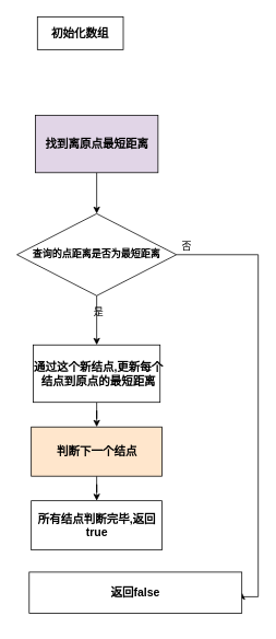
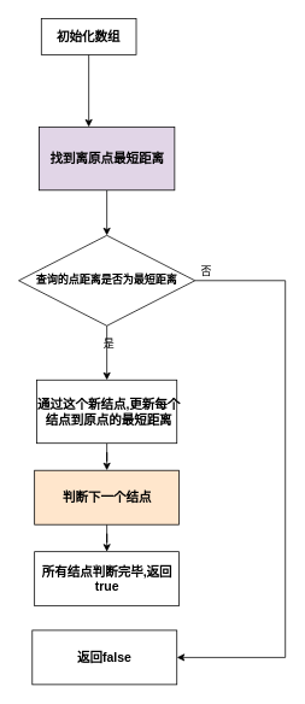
  <mxCell id="0" />
  <mxCell id="1" parent="0" />
+ <mxCell id="2" value="" style="edgeStyle=orthogonalEdgeStyle;rounded=0;orthogonalLoop=1;jettySize=auto;html=1;" parent="1" source="3" target="5" edge="1"><mxGeometry relative="1" as="geometry"><Array as="points"><mxPoint x="105" y="40" /><mxPoint x="105" y="40" /></Array></mxGeometry></mxCell>
  <mxCell id="3" value="&lt;font style=&quot;font-size: 14px&quot;&gt;&lt;b&gt;初始化数组&lt;/b&gt;&lt;/font&gt;" style="rounded=0;whiteSpace=wrap;html=1;" parent="1" vertex="1"><mxGeometry x="45" y="20" width="105" height="40" as="geometry" /></mxCell>
  <mxCell id="4" value="" style="edgeStyle=orthogonalEdgeStyle;rounded=0;orthogonalLoop=1;jettySize=auto;html=1;" parent="1" source="5" target="9" edge="1"><mxGeometry relative="1" as="geometry" /></mxCell>
  <mxCell id="5" value="&lt;font style=&quot;font-size: 14px&quot;&gt;&lt;b&gt;找到离原点最短距离&lt;/b&gt;&lt;/font&gt;" style="whiteSpace=wrap;html=1;rounded=0;fillColor=#e1d5e7;" parent="1" vertex="1"><mxGeometry x="42.5" y="140" width="150" height="70" as="geometry" /></mxCell>
  <mxCell id="6" style="edgeStyle=orthogonalEdgeStyle;rounded=0;orthogonalLoop=1;jettySize=auto;html=1;exitX=1;exitY=0.5;exitDx=0;exitDy=0;entryX=1;entryY=0.5;entryDx=0;entryDy=0;" parent="1" source="9" edge="1" target="16"><mxGeometry relative="1" as="geometry"><mxPoint x="170" y="850" as="targetPoint" /><mxPoint x="215" y="220" as="sourcePoint" /><Array as="points"><mxPoint x="315" y="310" /><mxPoint x="315" y="727" /></Array></mxGeometry></mxCell>
  <mxCell id="7" value="否" style="text;html=1;strokeColor=none;fillColor=none;align=center;verticalAlign=middle;whiteSpace=wrap;rounded=0;" parent="1" vertex="1"><mxGeometry x="207.5" y="290" width="40" height="20" as="geometry" /></mxCell>
  <mxCell id="8" value="" style="edgeStyle=orthogonalEdgeStyle;rounded=0;orthogonalLoop=1;jettySize=auto;html=1;" parent="1" source="9" target="11" edge="1"><mxGeometry relative="1" as="geometry" /></mxCell>
  <mxCell id="9" value="&lt;b&gt;查询的点距离是否为最短距离&lt;/b&gt;" style="rhombus;whiteSpace=wrap;html=1;rounded=0;" parent="1" vertex="1"><mxGeometry x="20" y="260" width="195" height="100" as="geometry" /></mxCell>
  <mxCell id="10" value="" style="edgeStyle=orthogonalEdgeStyle;rounded=0;orthogonalLoop=1;jettySize=auto;html=1;" parent="1" source="11" target="13" edge="1"><mxGeometry relative="1" as="geometry" /></mxCell>
  <mxCell id="11" value="&lt;font style=&quot;font-size: 14px&quot;&gt;&lt;b&gt;&lt;br&gt;&lt;/b&gt;&lt;/font&gt;" style="whiteSpace=wrap;html=1;rounded=0;direction=south;" parent="1" vertex="1"><mxGeometry x="40" y="420" width="155" height="70" as="geometry" /></mxCell>
  <mxCell id="12" value="" style="edgeStyle=orthogonalEdgeStyle;rounded=0;orthogonalLoop=1;jettySize=auto;html=1;" parent="1" source="13" target="15" edge="1"><mxGeometry relative="1" as="geometry" /></mxCell>
  <mxCell id="13" value="&lt;b&gt;&lt;font style=&quot;font-size: 14px&quot;&gt;判断下一个结点&lt;/font&gt;&lt;/b&gt;" style="whiteSpace=wrap;html=1;rounded=0;fillColor=#ffe6cc;" parent="1" vertex="1"><mxGeometry x="37.5" y="520" width="160" height="60" as="geometry" /></mxCell>
  <mxCell id="14" value="&lt;b&gt;&lt;font style=&quot;font-size: 14px&quot;&gt;通过这个新结点,更新每个结点到原点的最短距离&lt;/font&gt;&lt;br&gt;&lt;/b&gt;" style="text;html=1;strokeColor=none;fillColor=none;align=center;verticalAlign=middle;whiteSpace=wrap;rounded=0;" parent="1" vertex="1"><mxGeometry x="35" y="445" width="170" height="20" as="geometry" /></mxCell>
  <mxCell id="15" value="&lt;font style=&quot;font-size: 14px&quot;&gt;&lt;b&gt;所有结点判断完毕,返回true&lt;/b&gt;&lt;/font&gt;" style="whiteSpace=wrap;html=1;rounded=0;" parent="1" vertex="1"><mxGeometry x="37.5" y="610" width="160" height="60" as="geometry" /></mxCell>
- <mxCell id="16" value="&lt;font style=&quot;font-size: 14px&quot;&gt;&lt;b&gt;返回false&lt;/b&gt;&lt;/font&gt;" style="rounded=0;whiteSpace=wrap;html=1;" parent="1" vertex="1"><mxGeometry x="35" y="697" width="260" height="50" as="geometry" /></mxCell>
+ <mxCell id="16" value="&lt;font style=&quot;font-size: 14px&quot;&gt;&lt;b&gt;返回false&lt;/b&gt;&lt;/font&gt;" style="rounded=0;whiteSpace=wrap;html=1;" parent="1" vertex="1"><mxGeometry x="35" y="697" width="160" height="60" as="geometry" /></mxCell>
  <mxCell id="17" value="是" style="text;html=1;strokeColor=none;fillColor=none;align=center;verticalAlign=middle;whiteSpace=wrap;rounded=0;" vertex="1" parent="1"><mxGeometry x="100" y="370" width="40" height="20" as="geometry" /></mxCell>
